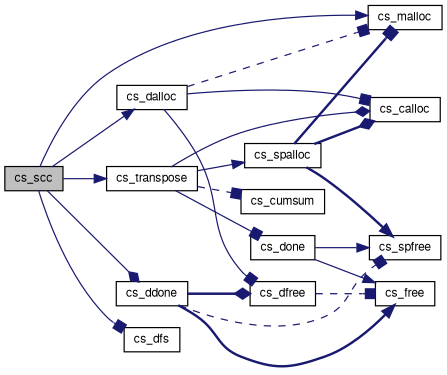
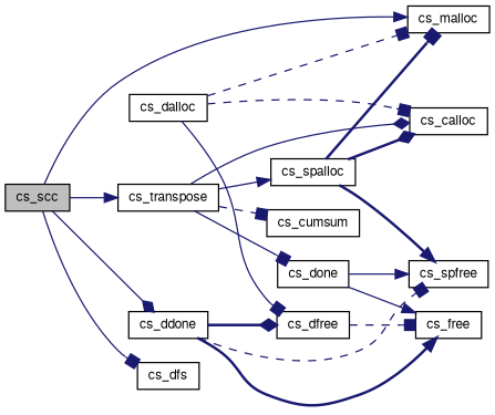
  digraph {
    rankdir=LR
    node [color=black fillcolor=white fontname=FreeSans fontsize=10 shape=record style=filled]
    edge [arrowhead=box color=midnightblue fontname=FreeSans fontsize=10 labelfontname=FreeSans labelfontsize=10 style=solid]
    n1 [fillcolor=grey75 fontcolor=black height=0.2 label=cs_scc width=0.4]
    n2 [height=0.2 label=cs_dalloc width=0.4]
    n3 [height=0.2 label=cs_malloc width=0.4]
    n4 [height=0.2 label=cs_ddone width=0.4]
    n5 [height=0.2 label=cs_dfs width=0.4]
    n6 [height=0.2 label=cs_transpose width=0.4]
    n7 [height=0.2 label=cs_calloc width=0.4]
    n8 [height=0.2 label=cs_dfree width=0.4]
    n9 [height=0.2 label=cs_free width=0.4]
    n10 [height=0.2 label=cs_spfree width=0.4]
    n11 [height=0.2 label=cs_cumsum width=0.4]
    n12 [height=0.2 label=cs_done width=0.4]
    n13 [height=0.2 label=cs_spalloc width=0.4]
-   n1 -> n2 [arrowhead=normal]
    n1 -> n3 [arrowhead=normal]
    n1 -> n4 [arrowhead=diamond]
    n1 -> n5
    n1 -> n6 [arrowhead=normal]
    n2 -> n3 [style=dashed]
-   n2 -> n7
+   n2 -> n7 [style=dashed]
    n2 -> n8
    n4 -> n8 [arrowhead=diamond style=bold]
    n4 -> n9 [arrowhead=normal style=bold]
    n4 -> n10 [style=dashed]
    n6 -> n7 [arrowhead=diamond]
    n6 -> n11 [style=dashed]
    n6 -> n12
    n6 -> n13 [arrowhead=normal]
    n8 -> n9 [style=dashed]
    n12 -> n9 [arrowhead=normal]
    n12 -> n10 [arrowhead=normal]
    n13 -> n3 [style=bold]
    n13 -> n7 [arrowhead=diamond style=bold]
    n13 -> n10 [arrowhead=normal style=bold]
  }
